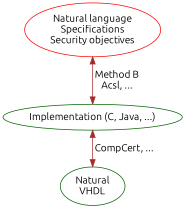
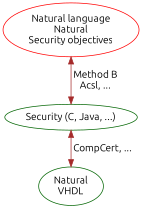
  digraph {
    fontname=Ubuntu
    node [color=darkgreen fontname=Ubuntu]
    edge [color=brown dir=both fontname=Ubuntu]
-   n1 [color=red label="Natural language\nSpecifications\nSecurity objectives"]
-   n2 [label="Implementation (C, Java, ...)"]
+   n1 [color=red label="Natural language\nNatural\nSecurity objectives"]
+   n2 [label="Security (C, Java, ...)"]
    n3 [label="Natural\nVHDL"]
    n1 -> n2 [label=" Method B\n Acsl, ..."]
    n2 -> n3 [label=" CompCert, ..."]
  }
